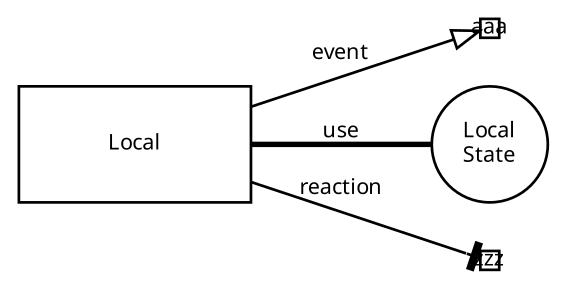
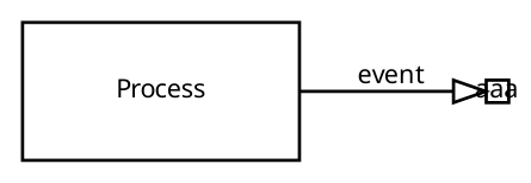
  digraph {
    rankdir=LR
    node [fixedsize=true fontname=Sans fontsize=8 shape=rectangle]
    edge [fontname=Sans fontsize=8 style=solid]
    aaa [height=0.1 width=0.1]
-   n2 [height=0.6 label=Local width=1.2]
-   n3 [height=0.6 label="Local\nState" shape=circle width=0.6]
-   zzz [height=0.1 width=0.1]
+   n2 [height=0.6 label=Process width=1.2]
    n2 -> aaa [arrowhead=onormal label=event]
-   n2 -> n3 [dir=none label=use style=bold]
-   n2 -> zzz [arrowhead=tee label=reaction]
  }
